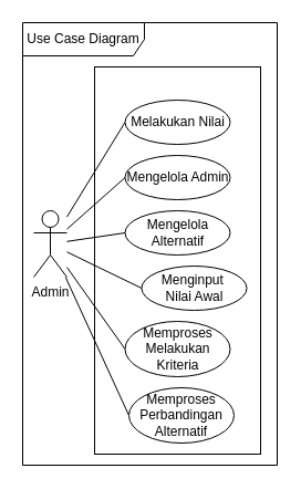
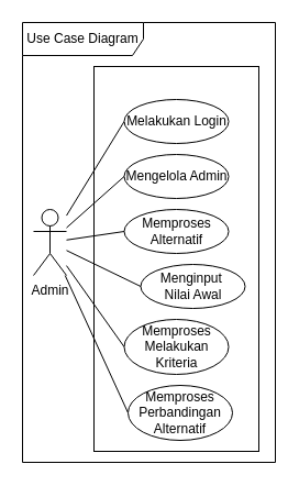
  <mxCell id="0" />
  <mxCell id="1" parent="0" />
  <mxCell id="2" value="" style="whiteSpace=wrap;html=1;" vertex="1" parent="1"><mxGeometry x="85" y="60" width="150" height="350" as="geometry" /></mxCell>
  <mxCell id="3" style="rounded=0;orthogonalLoop=1;jettySize=auto;html=1;entryX=0;entryY=0.5;entryDx=0;entryDy=0;endArrow=none;endFill=0;" edge="1" parent="1" source="9" target="11"><mxGeometry relative="1" as="geometry" /></mxCell>
  <mxCell id="4" style="rounded=0;orthogonalLoop=1;jettySize=auto;html=1;entryX=0;entryY=0.5;entryDx=0;entryDy=0;endArrow=none;endFill=0;" edge="1" parent="1" source="9" target="12"><mxGeometry relative="1" as="geometry" /></mxCell>
  <mxCell id="5" style="rounded=0;orthogonalLoop=1;jettySize=auto;html=1;entryX=0;entryY=0.5;entryDx=0;entryDy=0;endArrow=none;endFill=0;" edge="1" parent="1" source="9" target="13"><mxGeometry relative="1" as="geometry" /></mxCell>
  <mxCell id="6" style="rounded=0;orthogonalLoop=1;jettySize=auto;html=1;entryX=0;entryY=0.5;entryDx=0;entryDy=0;endArrow=none;endFill=0;" edge="1" parent="1" source="9" target="14"><mxGeometry relative="1" as="geometry" /></mxCell>
  <mxCell id="7" style="rounded=0;orthogonalLoop=1;jettySize=auto;html=1;entryX=0;entryY=0.5;entryDx=0;entryDy=0;endArrow=none;endFill=0;" edge="1" parent="1" source="9" target="15"><mxGeometry relative="1" as="geometry" /></mxCell>
  <mxCell id="8" style="rounded=0;orthogonalLoop=1;jettySize=auto;html=1;entryX=0;entryY=0.5;entryDx=0;entryDy=0;endArrow=none;endFill=0;" edge="1" parent="1" source="9" target="16"><mxGeometry relative="1" as="geometry" /></mxCell>
  <mxCell id="9" value="Admin" style="shape=umlActor;verticalLabelPosition=bottom;verticalAlign=top;html=1;outlineConnect=0;" vertex="1" parent="1"><mxGeometry x="30" y="190" width="30" height="60" as="geometry" /></mxCell>
  <mxCell id="10" value="Use Case Diagram" style="shape=umlFrame;whiteSpace=wrap;html=1;pointerEvents=0;width=110;height=30;" vertex="1" parent="1"><mxGeometry x="20" y="20" width="230" height="400" as="geometry" /></mxCell>
- <mxCell id="11" value="Melakukan Nilai" style="ellipse;whiteSpace=wrap;html=1;" vertex="1" parent="1"><mxGeometry x="112.5" y="90" width="95" height="40" as="geometry" /></mxCell>
+ <mxCell id="11" value="Melakukan Login" style="ellipse;whiteSpace=wrap;html=1;" vertex="1" parent="1"><mxGeometry x="112.5" y="90" width="95" height="40" as="geometry" /></mxCell>
  <mxCell id="12" value="Mengelola Admin" style="ellipse;whiteSpace=wrap;html=1;" vertex="1" parent="1"><mxGeometry x="112.5" y="140" width="95" height="40" as="geometry" /></mxCell>
- <mxCell id="13" value="Mengelola Alternatif" style="ellipse;whiteSpace=wrap;html=1;" vertex="1" parent="1"><mxGeometry x="112.5" y="190" width="95" height="40" as="geometry" /></mxCell>
+ <mxCell id="13" value="Memproses Alternatif" style="ellipse;whiteSpace=wrap;html=1;" vertex="1" parent="1"><mxGeometry x="112.5" y="190" width="95" height="40" as="geometry" /></mxCell>
  <mxCell id="14" value="Menginput&amp;nbsp;&lt;div&gt;Nilai Awal&lt;/div&gt;" style="ellipse;whiteSpace=wrap;html=1;" vertex="1" parent="1"><mxGeometry x="127.5" y="240" width="95" height="40" as="geometry" /></mxCell>
  <mxCell id="15" value="Memproses Melakukan&lt;div&gt;Kriteria&lt;/div&gt;" style="ellipse;whiteSpace=wrap;html=1;" vertex="1" parent="1"><mxGeometry x="112.5" y="290" width="95" height="50" as="geometry" /></mxCell>
  <mxCell id="16" value="Memproses Perbandingan&lt;div&gt;Alternatif&lt;/div&gt;" style="ellipse;whiteSpace=wrap;html=1;" vertex="1" parent="1"><mxGeometry x="116" y="350" width="95" height="50" as="geometry" /></mxCell>
